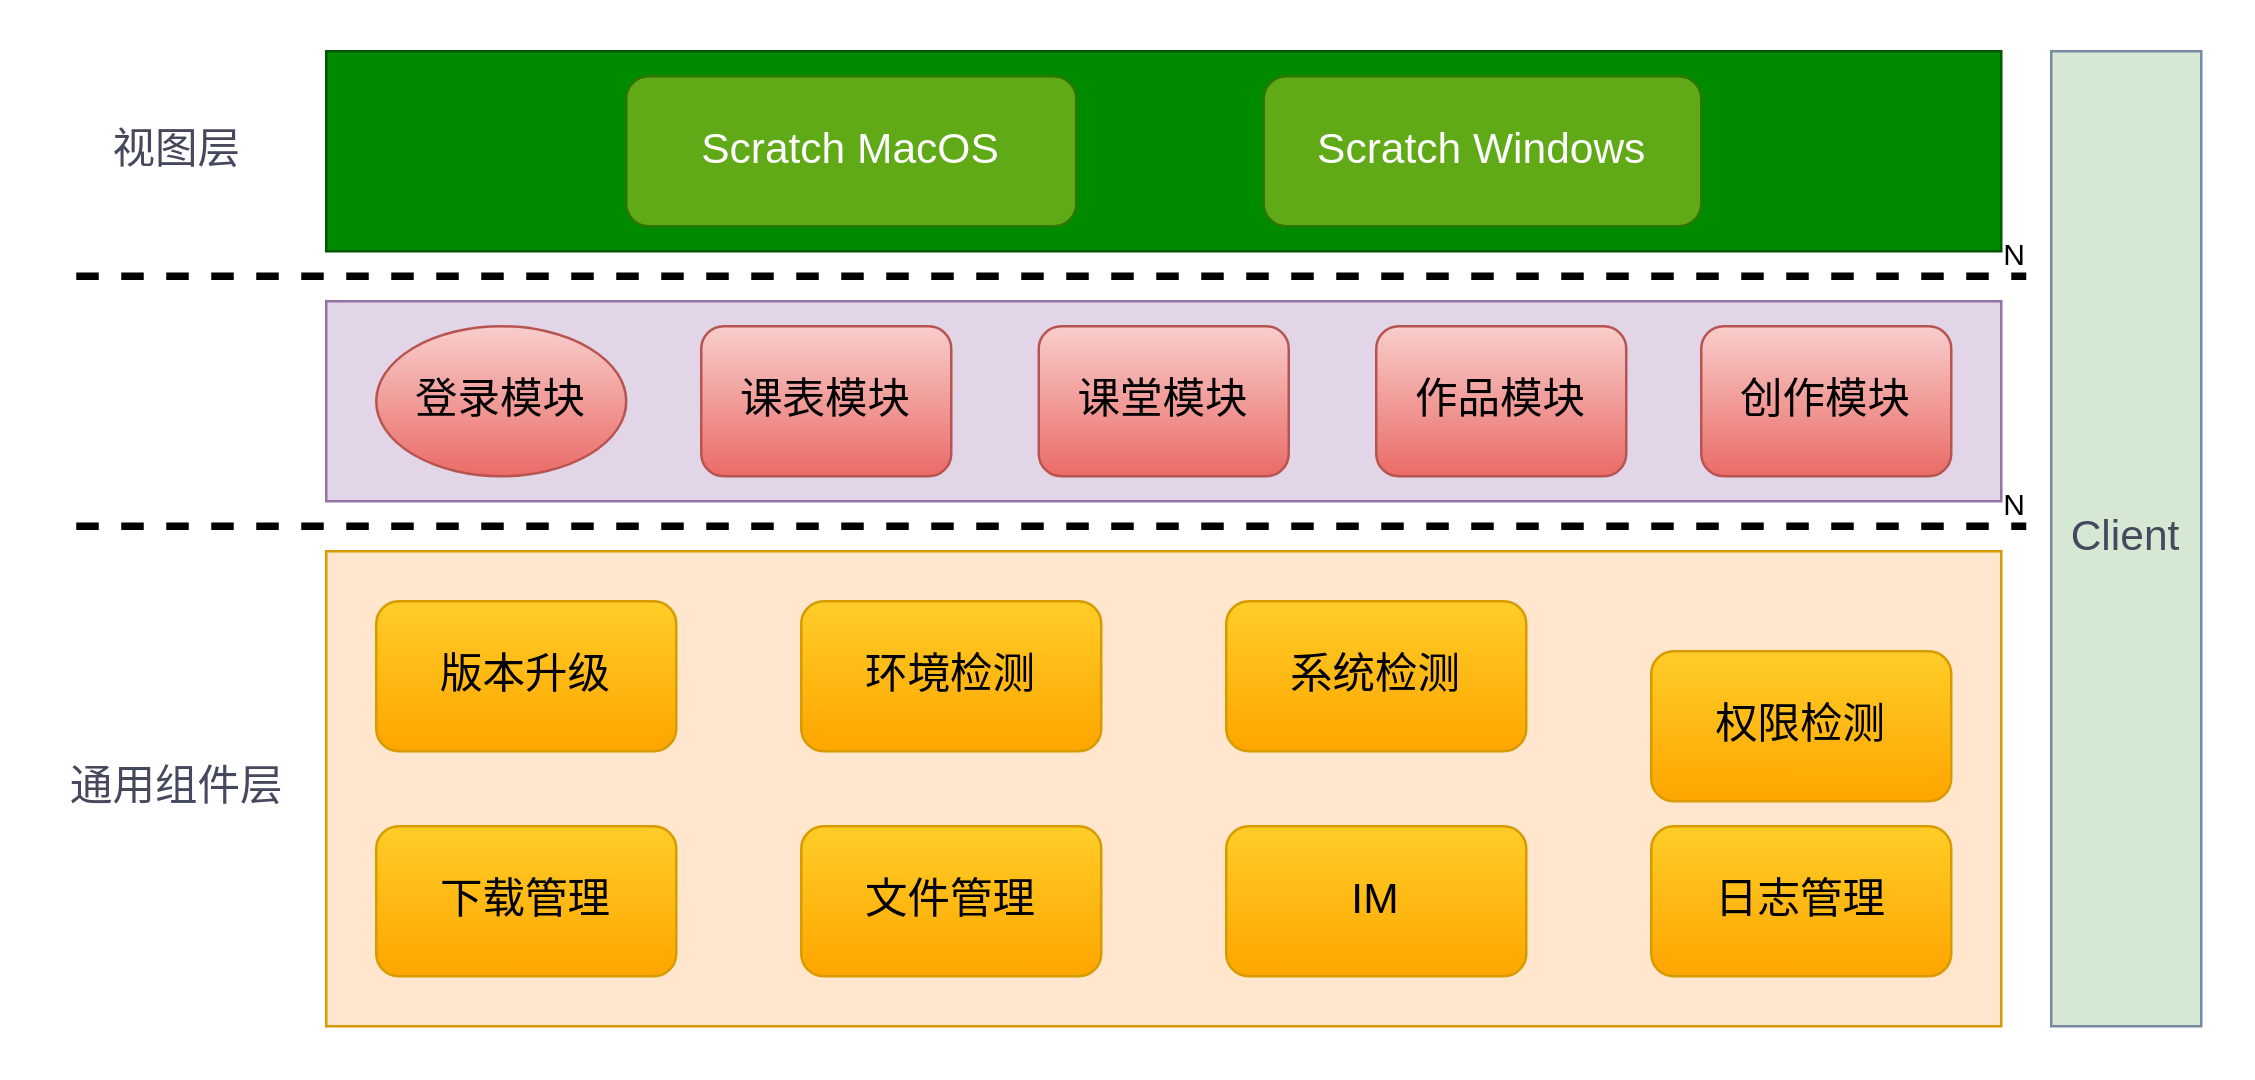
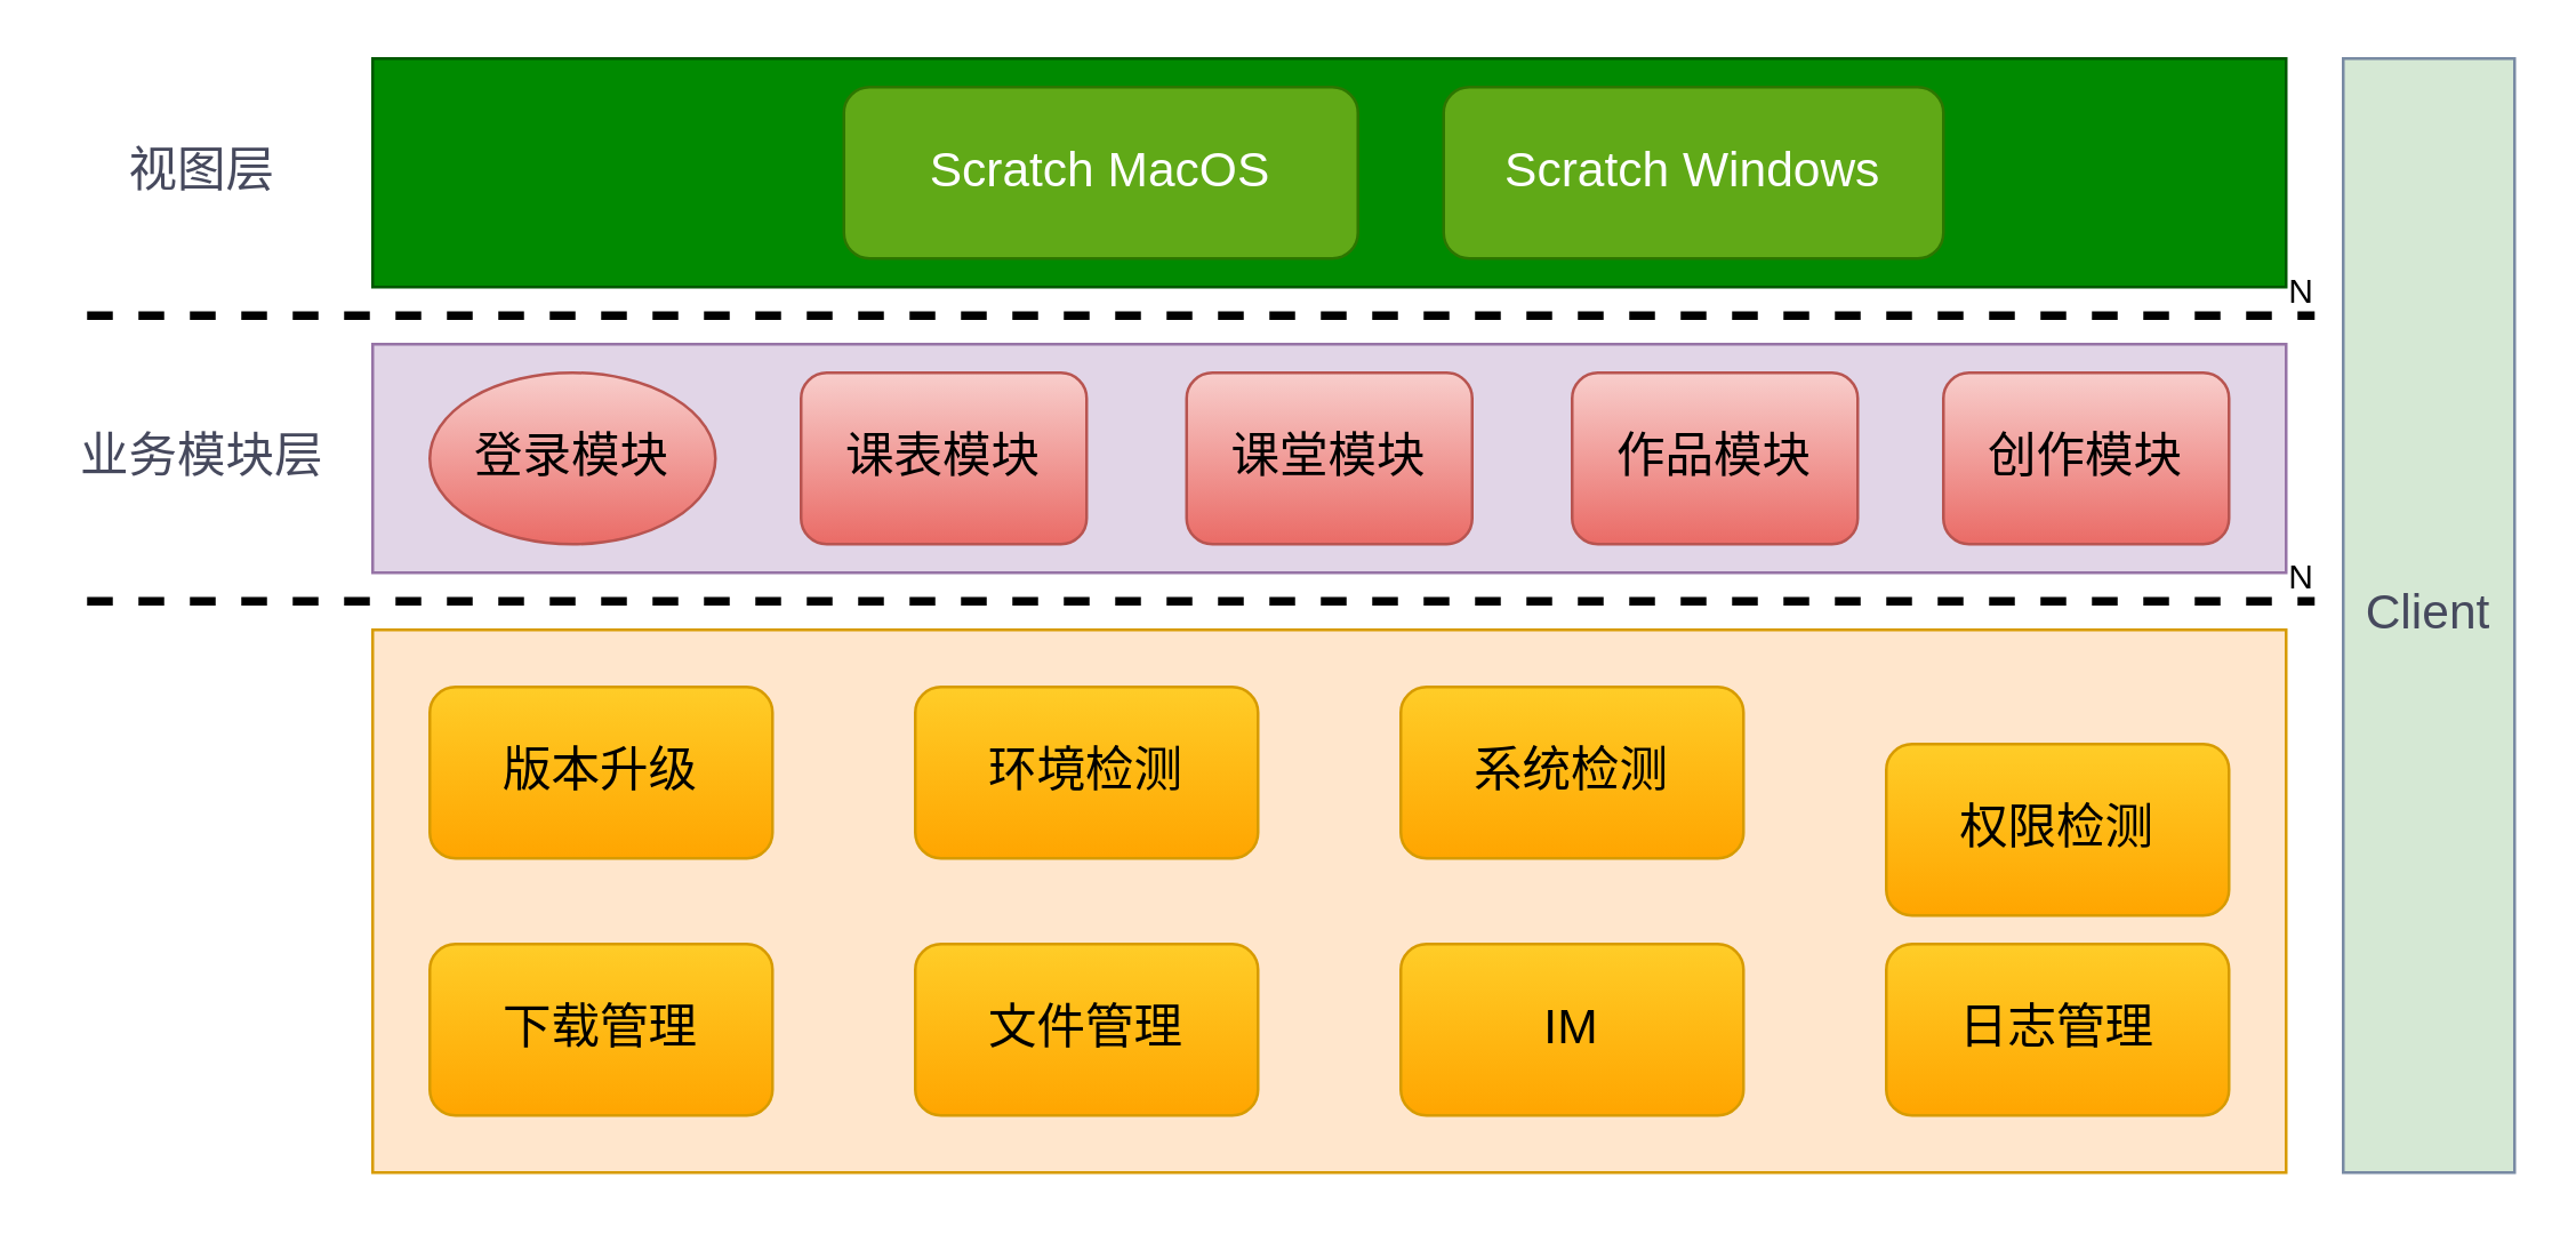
  <mxCell id="0" />
  <mxCell id="1" parent="0" />
  <mxCell id="2" value="" style="rounded=0;whiteSpace=wrap;html=1;sketch=0;strokeColor=#005700;fillColor=#008a00;fontColor=#ffffff;" vertex="1" parent="1"><mxGeometry x="130" y="20" width="670" height="80" as="geometry" /></mxCell>
  <mxCell id="3" value="视图层" style="text;html=1;align=center;verticalAlign=middle;resizable=0;points=[];autosize=1;fontColor=#46495D;fontSize=17;" vertex="1" parent="1"><mxGeometry x="35" y="45" width="70" height="30" as="geometry" /></mxCell>
- <mxCell id="4" value="&lt;span&gt;Scratch&amp;nbsp;&lt;/span&gt;MacOS" style="rounded=1;whiteSpace=wrap;html=1;sketch=0;strokeColor=#2D7600;fillColor=#60a917;fontSize=17;fontColor=#ffffff;" vertex="1" parent="1"><mxGeometry x="250" y="30" width="180" height="60" as="geometry" /></mxCell>
+ <mxCell id="4" value="&lt;span&gt;Scratch&amp;nbsp;&lt;/span&gt;MacOS" style="rounded=1;whiteSpace=wrap;html=1;sketch=0;strokeColor=#2D7600;fillColor=#60a917;fontSize=17;fontColor=#ffffff;" vertex="1" parent="1"><mxGeometry x="295" y="30" width="180" height="60" as="geometry" /></mxCell>
  <mxCell id="5" value="" style="endArrow=none;html=1;rounded=1;dashed=1;fillColor=#B2C9AB;fontSize=17;fontColor=#46495D;strokeWidth=3;" edge="1" parent="1"><mxGeometry relative="1" as="geometry"><mxPoint x="30" y="110" as="sourcePoint" /><mxPoint x="810" y="110" as="targetPoint" /></mxGeometry></mxCell>
  <mxCell id="6" value="N" style="resizable=0;html=1;align=right;verticalAlign=bottom;" connectable="0" vertex="1" parent="5"><mxGeometry x="1" relative="1" as="geometry" /></mxCell>
  <mxCell id="7" value="" style="rounded=0;whiteSpace=wrap;html=1;sketch=0;strokeColor=#9673a6;fillColor=#e1d5e7;" vertex="1" parent="1"><mxGeometry x="130" y="120" width="670" height="80" as="geometry" /></mxCell>
+ <mxCell id="8" value="业务模块层" style="text;html=1;align=center;verticalAlign=middle;resizable=0;points=[];autosize=1;fontSize=17;fontColor=#46495D;" vertex="1" parent="1"><mxGeometry x="20" y="145" width="100" height="30" as="geometry" /></mxCell>
  <mxCell id="9" value="登录模块" style="ellipse;whiteSpace=wrap;html=1;sketch=0;strokeColor=#b85450;fillColor=#f8cecc;fontSize=17;gradientColor=#ea6b66;" vertex="1" parent="1"><mxGeometry x="150" y="130" width="100" height="60" as="geometry" /></mxCell>
  <mxCell id="10" value="课表模块" style="rounded=1;whiteSpace=wrap;html=1;sketch=0;strokeColor=#b85450;fillColor=#f8cecc;fontSize=17;gradientColor=#ea6b66;" vertex="1" parent="1"><mxGeometry x="280" y="130" width="100" height="60" as="geometry" /></mxCell>
  <mxCell id="11" value="课堂模块" style="rounded=1;whiteSpace=wrap;html=1;sketch=0;strokeColor=#b85450;fillColor=#f8cecc;fontSize=17;gradientColor=#ea6b66;" vertex="1" parent="1"><mxGeometry x="415" y="130" width="100" height="60" as="geometry" /></mxCell>
  <mxCell id="12" value="作品模块" style="rounded=1;whiteSpace=wrap;html=1;sketch=0;strokeColor=#b85450;fillColor=#f8cecc;fontSize=17;gradientColor=#ea6b66;" vertex="1" parent="1"><mxGeometry x="550" y="130" width="100" height="60" as="geometry" /></mxCell>
  <mxCell id="13" value="创作模块" style="rounded=1;whiteSpace=wrap;html=1;sketch=0;strokeColor=#b85450;fillColor=#f8cecc;fontSize=17;gradientColor=#ea6b66;" vertex="1" parent="1"><mxGeometry x="680" y="130" width="100" height="60" as="geometry" /></mxCell>
  <mxCell id="14" value="" style="endArrow=none;html=1;rounded=1;dashed=1;fillColor=#B2C9AB;fontSize=17;fontColor=#46495D;strokeWidth=3;" edge="1" parent="1"><mxGeometry relative="1" as="geometry"><mxPoint x="30" y="210" as="sourcePoint" /><mxPoint x="810" y="210" as="targetPoint" /></mxGeometry></mxCell>
  <mxCell id="15" value="N" style="resizable=0;html=1;align=right;verticalAlign=bottom;" connectable="0" vertex="1" parent="14"><mxGeometry x="1" relative="1" as="geometry" /></mxCell>
  <mxCell id="16" value="" style="rounded=0;whiteSpace=wrap;html=1;sketch=0;strokeColor=#d79b00;fillColor=#ffe6cc;" vertex="1" parent="1"><mxGeometry x="130" y="220" width="670" height="190" as="geometry" /></mxCell>
- <mxCell id="17" value="通用组件层" style="text;html=1;align=center;verticalAlign=middle;resizable=0;points=[];autosize=1;fontSize=17;fontColor=#46495D;" vertex="1" parent="1"><mxGeometry x="20" y="300" width="100" height="30" as="geometry" /></mxCell>
  <mxCell id="18" value="版本升级" style="rounded=1;whiteSpace=wrap;html=1;sketch=0;strokeColor=#d79b00;fillColor=#ffcd28;fontSize=17;gradientColor=#ffa500;" vertex="1" parent="1"><mxGeometry x="150" y="240" width="120" height="60" as="geometry" /></mxCell>
  <mxCell id="19" value="环境检测" style="rounded=1;whiteSpace=wrap;html=1;sketch=0;strokeColor=#d79b00;fillColor=#ffcd28;fontSize=17;gradientColor=#ffa500;" vertex="1" parent="1"><mxGeometry x="320" y="240" width="120" height="60" as="geometry" /></mxCell>
  <mxCell id="20" value="系统检测" style="rounded=1;whiteSpace=wrap;html=1;sketch=0;strokeColor=#d79b00;fillColor=#ffcd28;fontSize=17;gradientColor=#ffa500;" vertex="1" parent="1"><mxGeometry x="490" y="240" width="120" height="60" as="geometry" /></mxCell>
  <mxCell id="21" value="权限检测" style="rounded=1;whiteSpace=wrap;html=1;sketch=0;strokeColor=#d79b00;fillColor=#ffcd28;fontSize=17;gradientColor=#ffa500;" vertex="1" parent="1"><mxGeometry x="660" y="260" width="120" height="60" as="geometry" /></mxCell>
  <mxCell id="22" value="下载管理" style="rounded=1;whiteSpace=wrap;html=1;sketch=0;strokeColor=#d79b00;fillColor=#ffcd28;fontSize=17;gradientColor=#ffa500;" vertex="1" parent="1"><mxGeometry x="150" y="330" width="120" height="60" as="geometry" /></mxCell>
  <mxCell id="23" value="文件管理" style="rounded=1;whiteSpace=wrap;html=1;sketch=0;strokeColor=#d79b00;fillColor=#ffcd28;fontSize=17;gradientColor=#ffa500;" vertex="1" parent="1"><mxGeometry x="320" y="330" width="120" height="60" as="geometry" /></mxCell>
  <mxCell id="24" value="IM" style="rounded=1;whiteSpace=wrap;html=1;sketch=0;strokeColor=#d79b00;fillColor=#ffcd28;fontSize=17;gradientColor=#ffa500;" vertex="1" parent="1"><mxGeometry x="490" y="330" width="120" height="60" as="geometry" /></mxCell>
  <mxCell id="25" value="日志管理" style="rounded=1;whiteSpace=wrap;html=1;sketch=0;strokeColor=#d79b00;fillColor=#ffcd28;fontSize=17;gradientColor=#ffa500;" vertex="1" parent="1"><mxGeometry x="660" y="330" width="120" height="60" as="geometry" /></mxCell>
  <mxCell id="26" value="Client" style="rounded=0;whiteSpace=wrap;html=1;sketch=0;strokeColor=#788AA3;fillColor=#d5e8d4;fontSize=17;fontColor=#46495D;verticalAlign=middle;align=center;" vertex="1" parent="1"><mxGeometry x="820" y="20" width="60" height="390" as="geometry" /></mxCell>
  <mxCell id="27" value="&lt;span&gt;Scratch Windows&lt;/span&gt;" style="rounded=1;whiteSpace=wrap;html=1;sketch=0;strokeColor=#2D7600;fillColor=#60a917;fontSize=17;fontColor=#ffffff;" vertex="1" parent="1"><mxGeometry x="505" y="30" width="175" height="60" as="geometry" /></mxCell>
